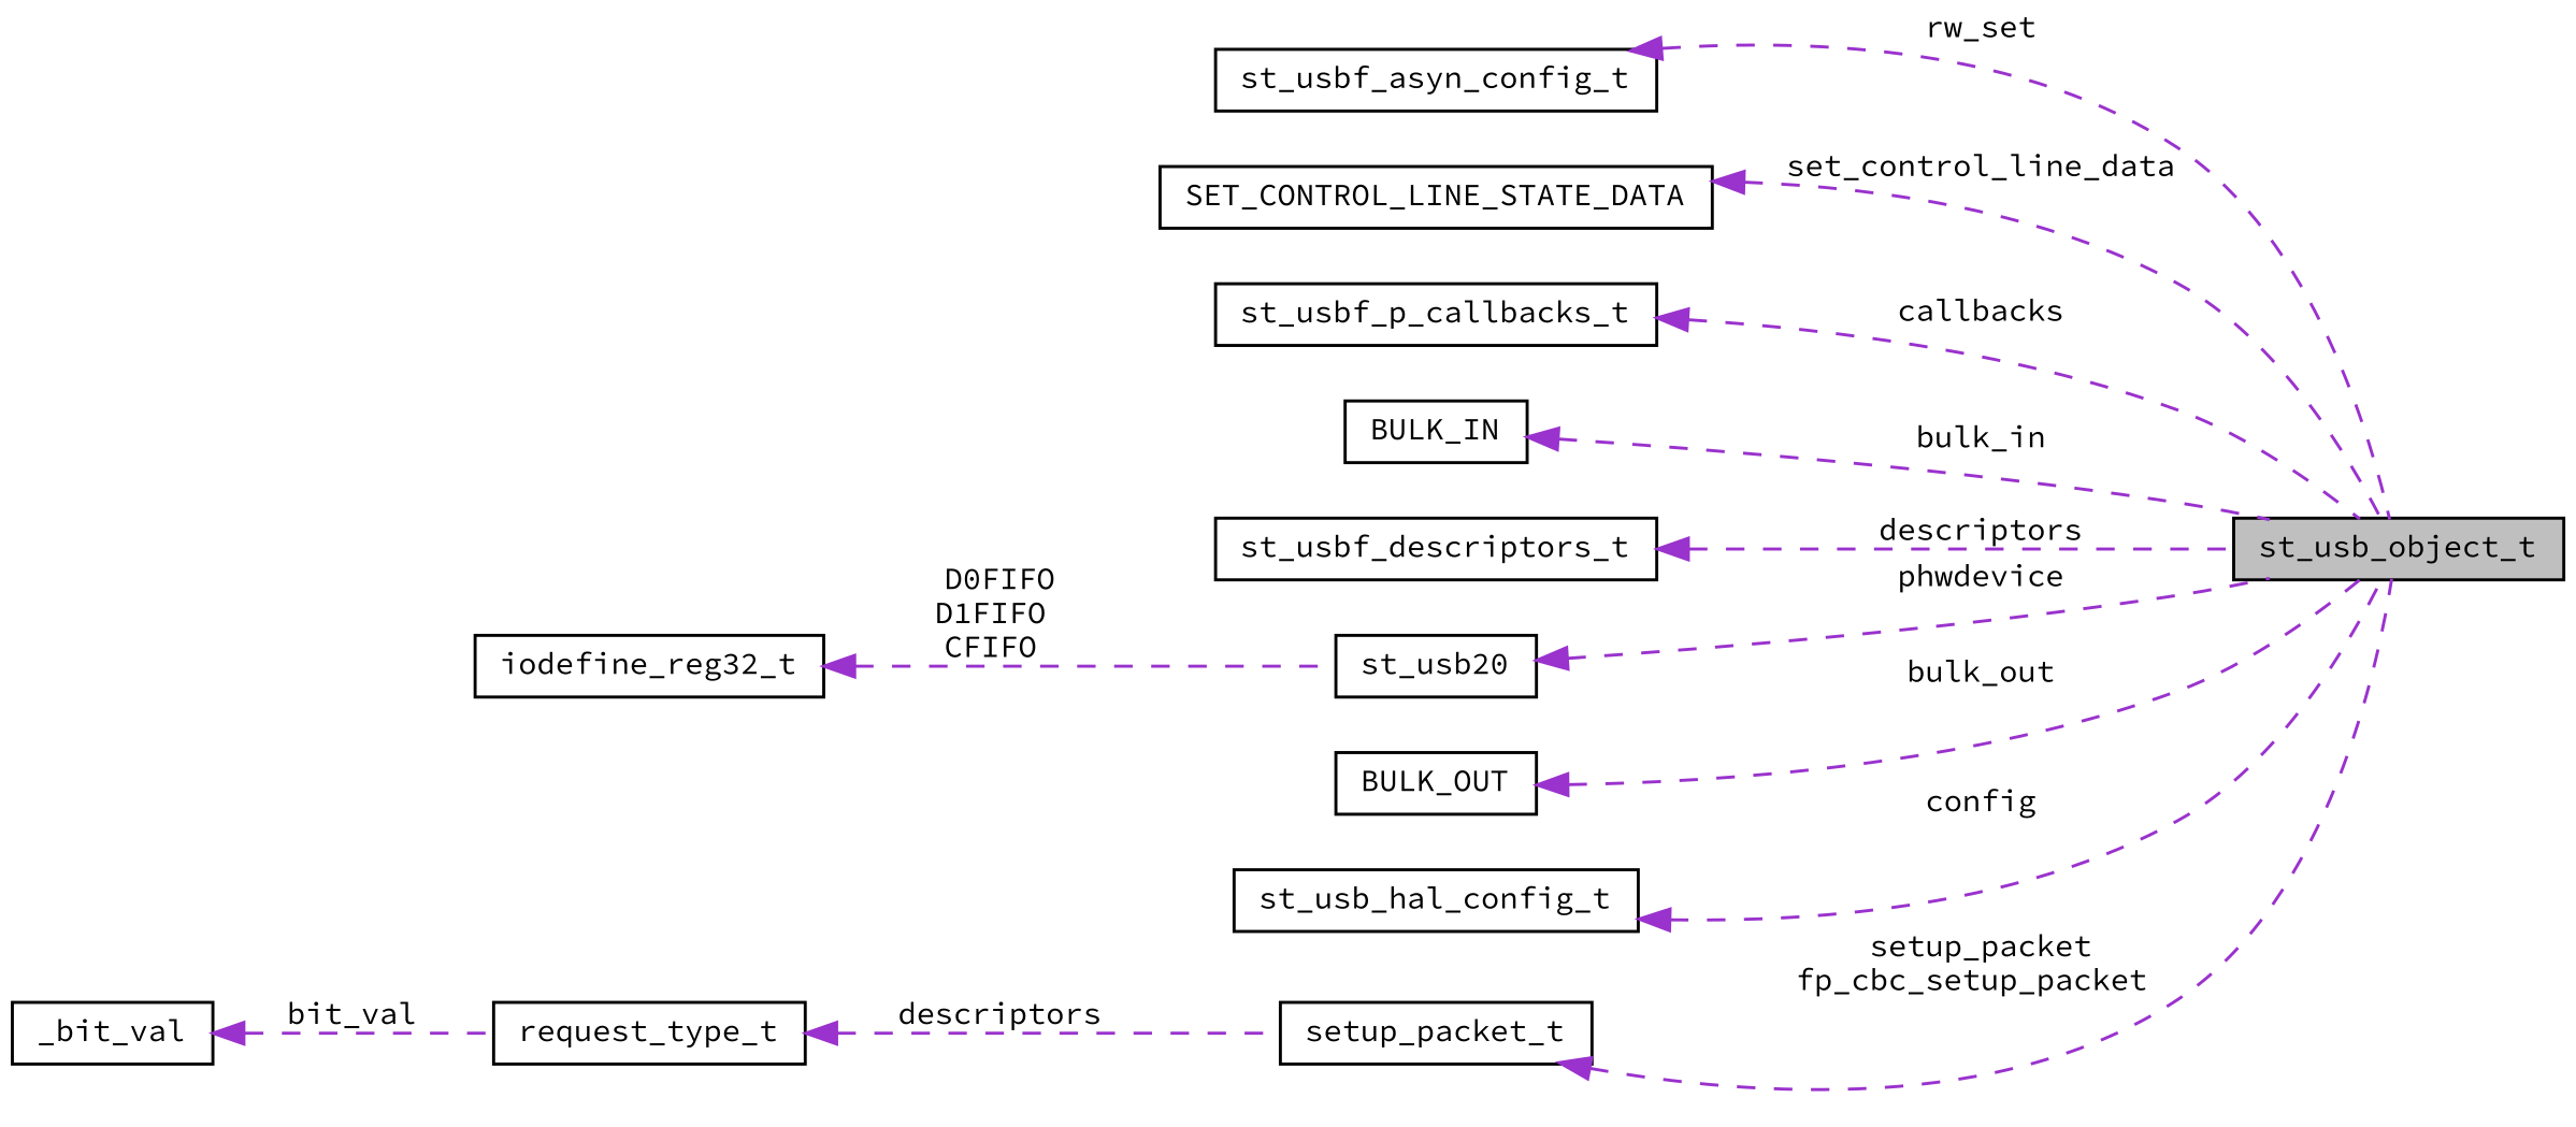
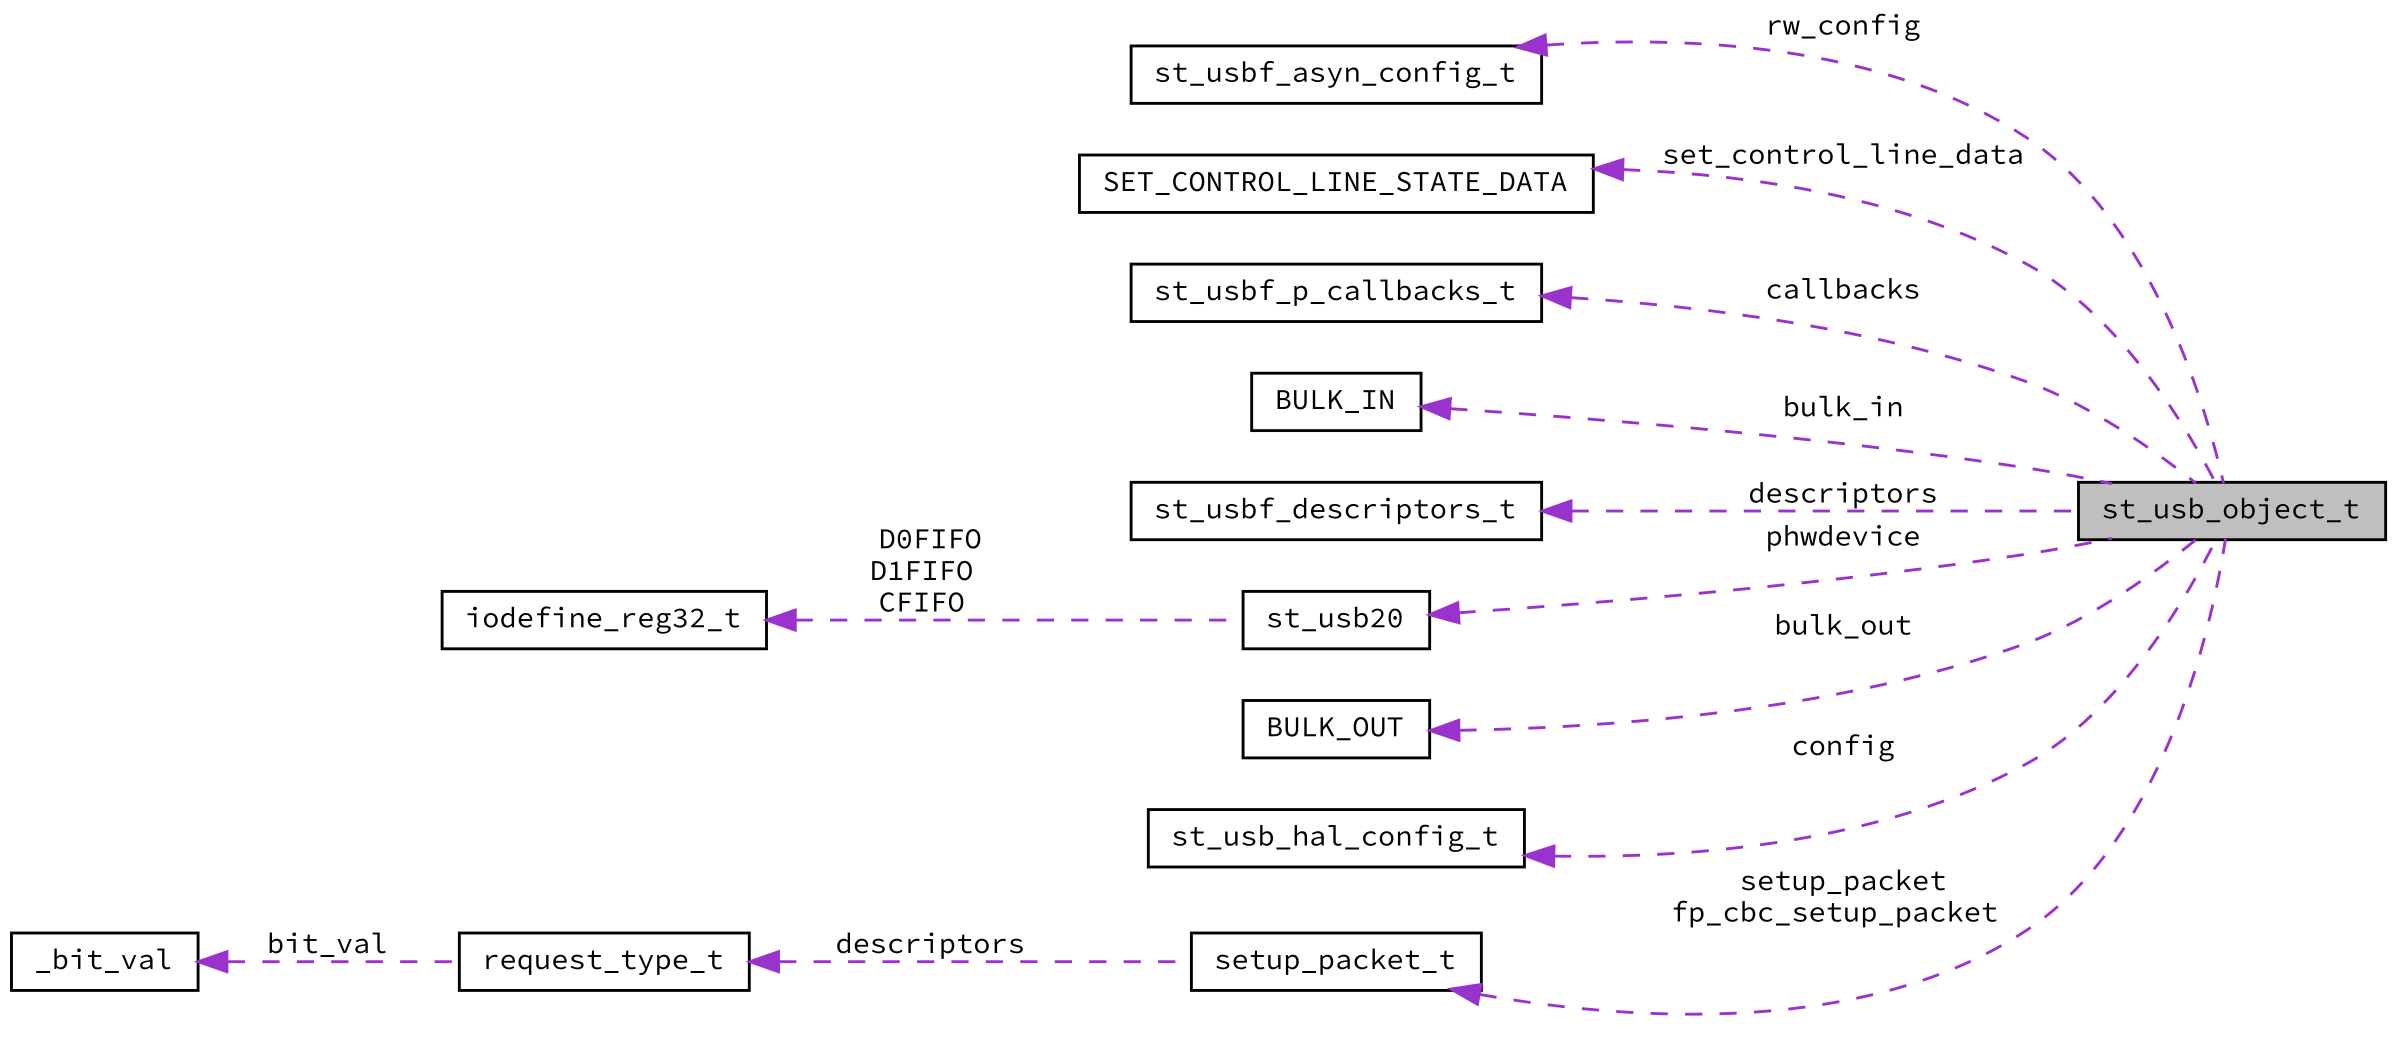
  digraph {
    fontname="Source Code Pro"
    rankdir=LR
    node [color=black fillcolor=white fontname="Source Code Pro" fontsize=10 shape=record style=filled]
    edge [color=darkorchid3 dir=back fontname="Source Code Pro" fontsize=10 labelfontname=Helvetica labelfontsize=10 style=dashed]
    n1 [fillcolor=grey75 fontcolor=black height=0.2 label=st_usb_object_t width=0.4]
    n2 [height=0.2 label=st_usbf_asyn_config_t width=0.4]
    n3 [height=0.2 label=SET_CONTROL_LINE_STATE_DATA width=0.4]
    n4 [height=0.2 label=st_usbf_p_callbacks_t width=0.4]
    n5 [height=0.2 label=BULK_IN width=0.4]
    n6 [height=0.2 label=st_usbf_descriptors_t width=0.4]
    n7 [height=0.2 label=st_usb20 width=0.4]
    n8 [height=0.2 label=iodefine_reg32_t width=0.4]
    n9 [height=0.2 label=BULK_OUT width=0.4]
    n10 [height=0.2 label=st_usb_hal_config_t width=0.4]
    n11 [height=0.2 label=setup_packet_t width=0.4]
    n12 [height=0.2 label=request_type_t width=0.4]
    n13 [height=0.2 label=_bit_val width=0.4]
-   n2 -> n1 [label=" rw_set"]
+   n2 -> n1 [label=" rw_config"]
    n3 -> n1 [label=" set_control_line_data"]
    n4 -> n1 [label=" callbacks"]
    n5 -> n1 [label=" bulk_in"]
    n6 -> n1 [label=" descriptors"]
    n7 -> n1 [label=" phwdevice"]
    n8 -> n7 [label=" D0FIFO\nD1FIFO\nCFIFO"]
    n9 -> n1 [label=" bulk_out"]
    n10 -> n1 [label=" config"]
    n11 -> n1 [label=" setup_packet\nfp_cbc_setup_packet"]
    n12 -> n11 [label=" descriptors"]
    n13 -> n12 [label=" bit_val"]
  }
